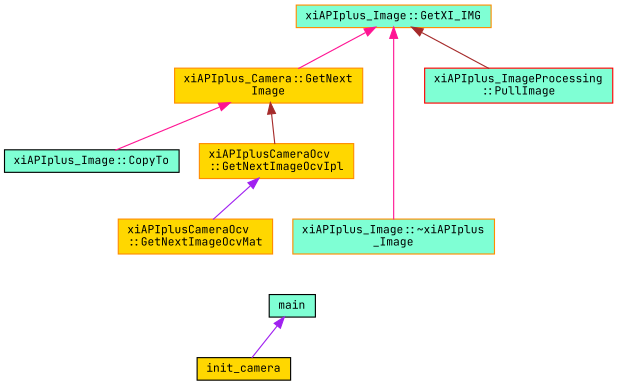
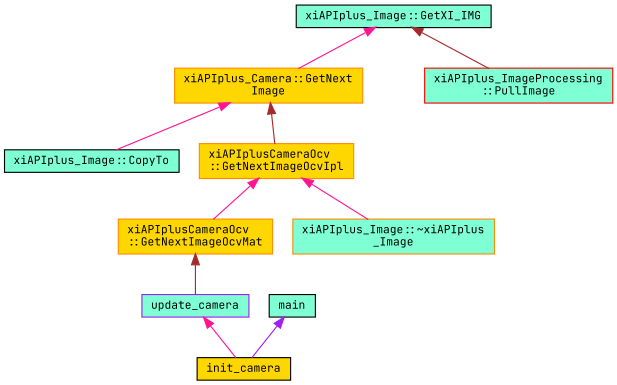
  digraph {
    fontname="JetBrains Mono"
    rankdir=TB
    node [color=darkorange fillcolor=aquamarine fontname="JetBrains Mono" fontsize=10 shape=record style=filled]
    edge [color=deeppink dir=back fontname="JetBrains Mono" fontsize=10 labelfontname=Helvetica labelfontsize=10 style=solid]
-   n1 [fontcolor=black height=0.2 label="xiAPIplus_Image::GetXI_IMG" width=0.4]
+   n1 [color=black fontcolor=black height=0.2 label="xiAPIplus_Image::GetXI_IMG" width=0.4]
    n2 [fillcolor=gold height=0.2 label="xiAPIplus_Camera::GetNext\lImage" width=0.4]
    n3 [height=0.2 label="xiAPIplus_Image::~xiAPIplus\l_Image" width=0.4]
    n4 [color=red height=0.2 label="xiAPIplus_ImageProcessing\l::PullImage" width=0.4]
    n5 [color=black height=0.2 label="xiAPIplus_Image::CopyTo" width=0.4]
    n6 [fillcolor=gold height=0.2 label="xiAPIplusCameraOcv\l::GetNextImageOcvIpl" width=0.4]
    n7 [fillcolor=gold height=0.2 label="xiAPIplusCameraOcv\l::GetNextImageOcvMat" width=0.4]
+   n8 [color=purple height=0.2 label=update_camera width=0.4]
    n9 [color=black fillcolor=gold height=0.2 label=init_camera width=0.4]
    n10 [color=black height=0.2 label=main width=0.4]
    n1 -> n2
-   n1 -> n3
+   n6 -> n3
    n1 -> n4 [color=brown]
    n2 -> n5
    n2 -> n6 [color=brown]
-   n6 -> n7 [color=purple]
+   n6 -> n7
+   n7 -> n8 [color=brown]
+   n8 -> n9
    n10 -> n9 [color=purple]
  }
